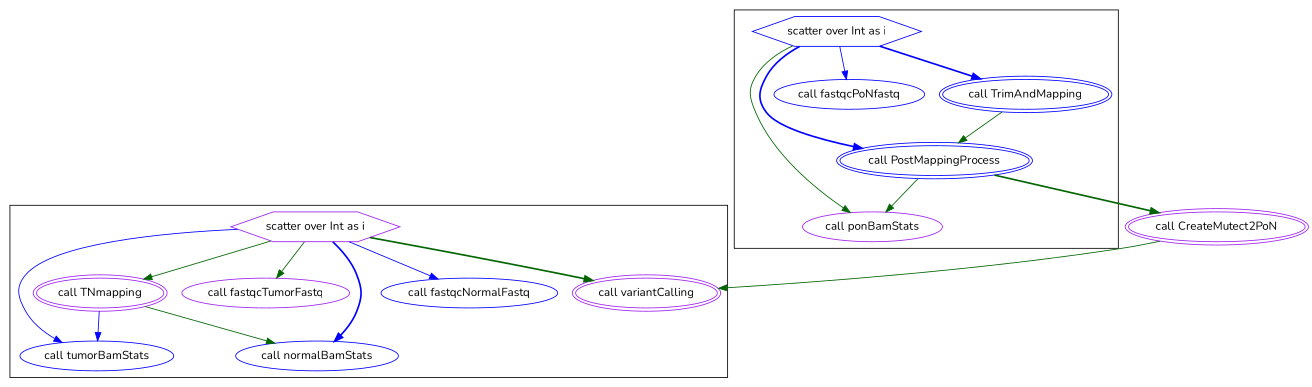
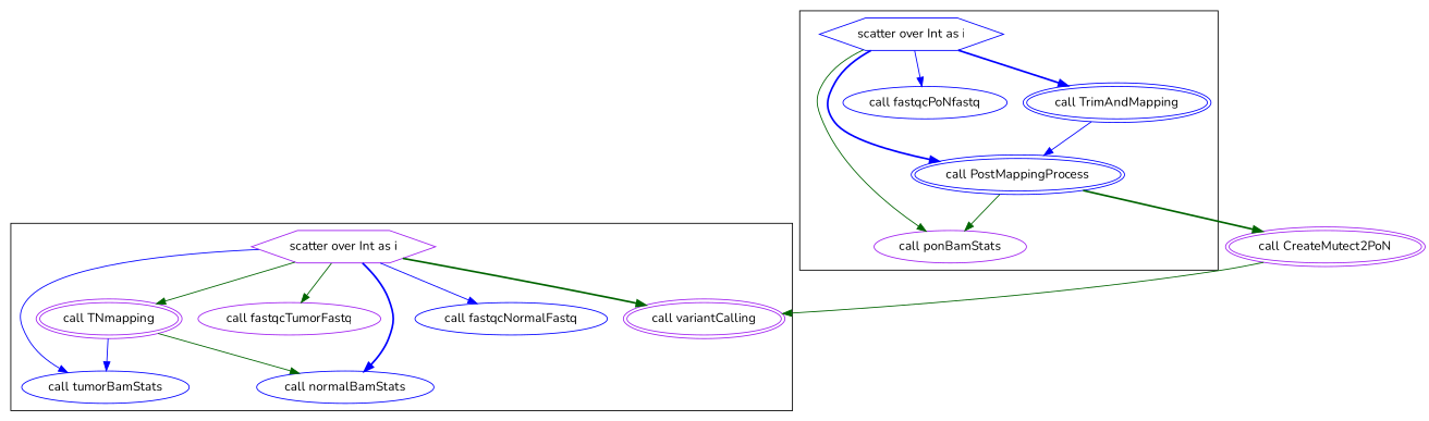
  digraph {
    compound=true
    fontname=Nunito
    node [color=blue fontname=Nunito]
    edge [color=darkgreen fontname=Nunito style=solid]
    n1 [color=purple label="call variantCalling" peripheries=2 shape=oval]
    n2 [color=purple label="scatter over Int as i" shape=hexagon]
    n3 [label="call tumorBamStats"]
    n4 [color=purple label="call TNmapping" peripheries=2 shape=oval]
    n5 [color=purple label="call fastqcTumorFastq"]
    n6 [label="call normalBamStats"]
    n7 [label="call fastqcNormalFastq"]
    n8 [label="call PostMappingProcess" peripheries=2 shape=oval]
    n9 [color=purple label="call ponBamStats"]
    n10 [label="scatter over Int as i" shape=hexagon]
    n11 [label="call fastqcPoNfastq"]
    n12 [label="call TrimAndMapping" peripheries=2 shape=oval]
    n13 [color=purple label="call CreateMutect2PoN" peripheries=2 shape=oval]
    subgraph cluster_1 {
      fillcolor=white
      style="filled,solid"
      n1
      n2
      n3
      n4
      n5
      n6
      n7
    }
    subgraph cluster_2 {
      fillcolor=white
      style="filled,solid"
      n8
      n9
      n10
      n11
      n12
    }
    n2 -> n1 [style=bold]
    n2 -> n3 [color=blue]
    n2 -> n4
    n2 -> n5
    n2 -> n6 [color=blue style=bold]
    n2 -> n7 [color=blue]
    n4 -> n3 [color=blue]
    n4 -> n6
    n8 -> n9
    n8 -> n13 [style=bold]
    n10 -> n8 [color=blue style=bold]
    n10 -> n9
    n10 -> n11 [color=blue]
    n10 -> n12 [color=blue style=bold]
-   n12 -> n8
+   n12 -> n8 [color=blue]
    n13 -> n1
  }
